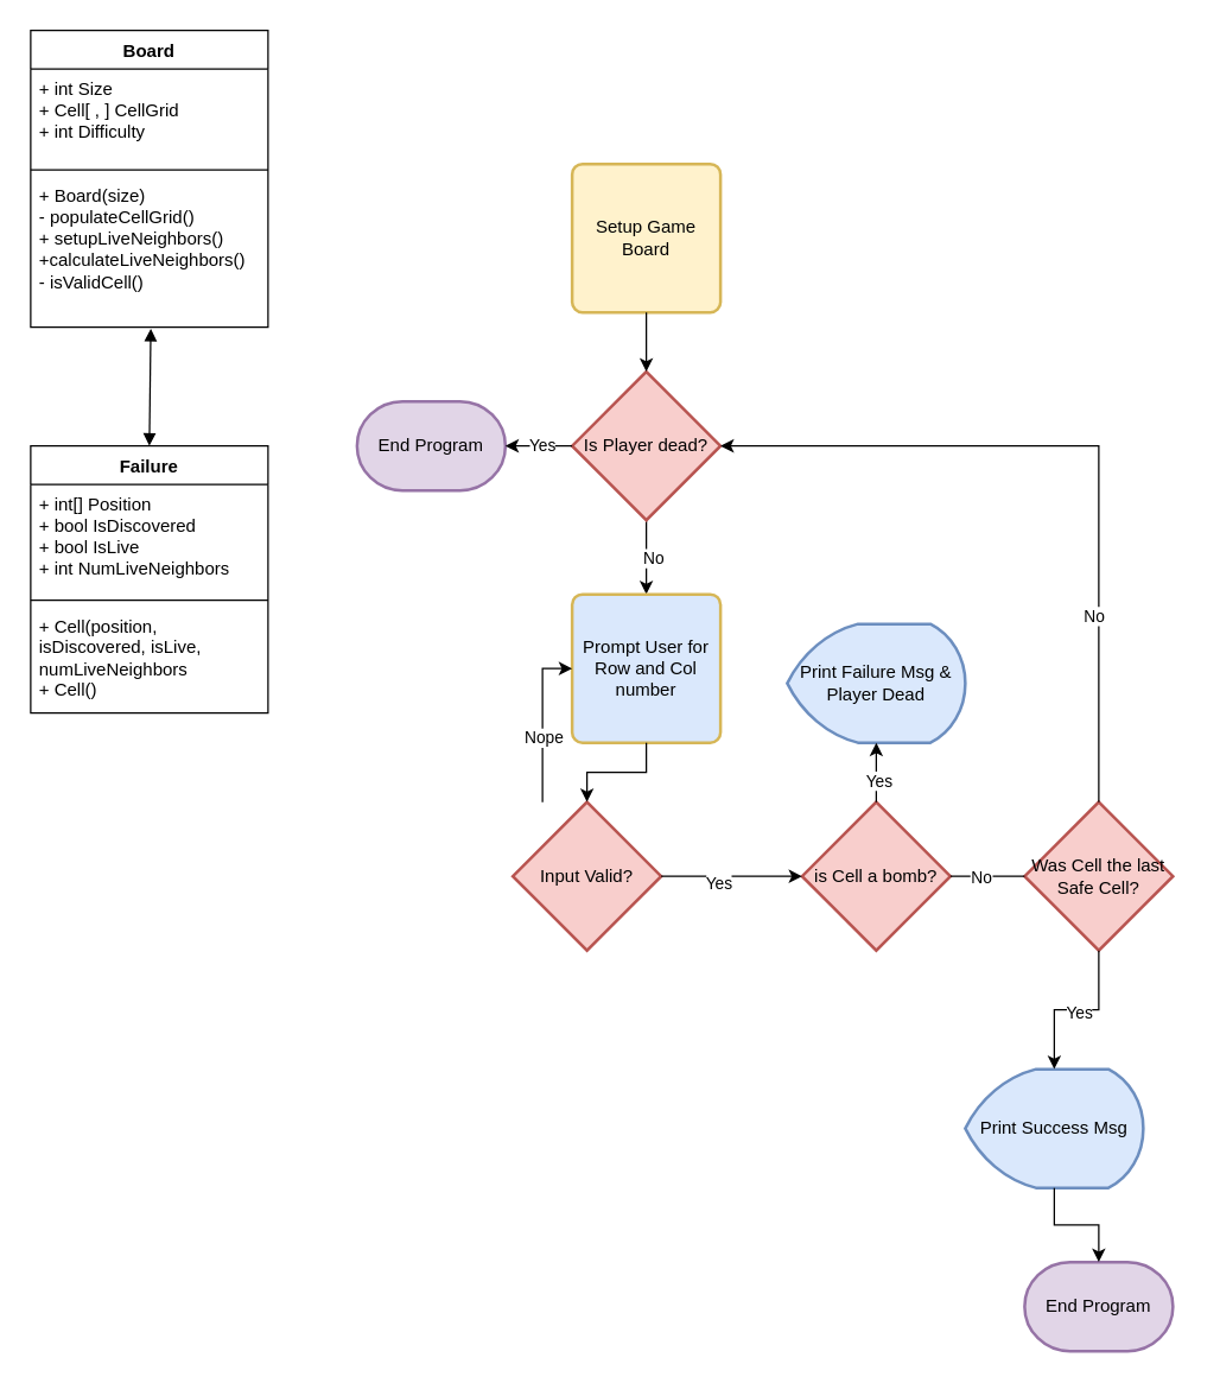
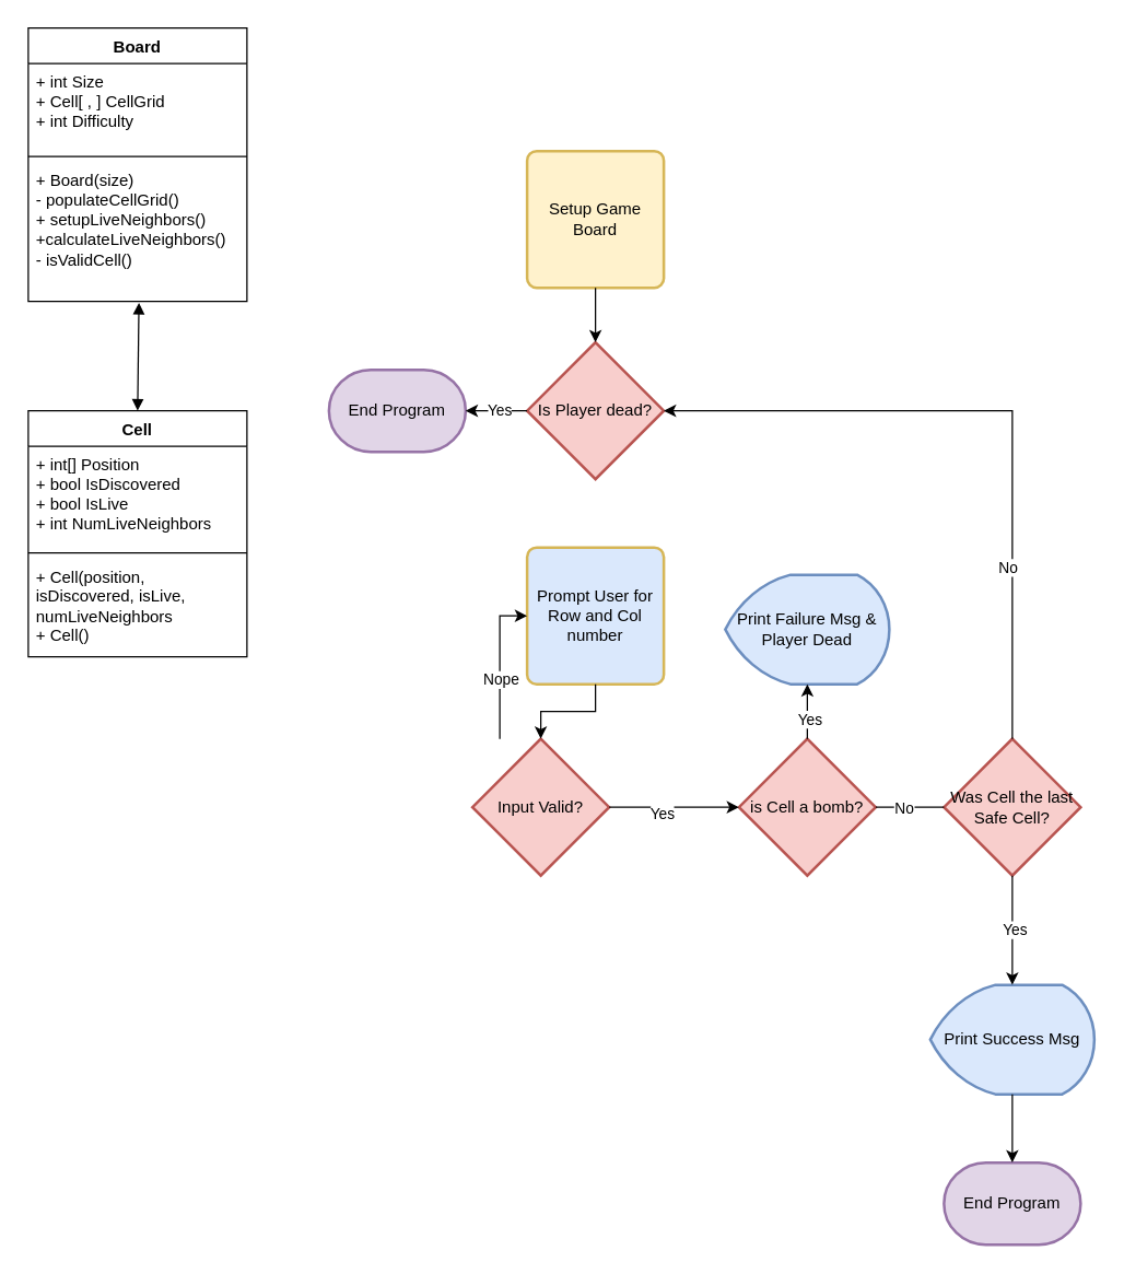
  <mxCell id="0" />
  <mxCell id="1" parent="0" />
- <mxCell id="2" value="Failure" style="swimlane;fontStyle=1;align=center;verticalAlign=top;childLayout=stackLayout;horizontal=1;startSize=26;horizontalStack=0;resizeParent=1;resizeParentMax=0;resizeLast=0;collapsible=1;marginBottom=0;whiteSpace=wrap;html=1;" parent="1" vertex="1"><mxGeometry x="20" y="300" width="160" height="180" as="geometry" /></mxCell>
+ <mxCell id="2" value="Cell" style="swimlane;fontStyle=1;align=center;verticalAlign=top;childLayout=stackLayout;horizontal=1;startSize=26;horizontalStack=0;resizeParent=1;resizeParentMax=0;resizeLast=0;collapsible=1;marginBottom=0;whiteSpace=wrap;html=1;" parent="1" vertex="1"><mxGeometry x="20" y="300" width="160" height="180" as="geometry" /></mxCell>
  <mxCell id="3" value="+ int[] Position&lt;br&gt;+ bool IsDiscovered&lt;br&gt;+ bool IsLive&lt;br&gt;+ int NumLiveNeighbors" style="text;strokeColor=none;fillColor=none;align=left;verticalAlign=top;spacingLeft=4;spacingRight=4;overflow=hidden;rotatable=0;points=[[0,0.5],[1,0.5]];portConstraint=eastwest;whiteSpace=wrap;html=1;" parent="2" vertex="1"><mxGeometry y="26" width="160" height="74" as="geometry" /></mxCell>
  <mxCell id="4" value="" style="line;strokeWidth=1;fillColor=none;align=left;verticalAlign=middle;spacingTop=-1;spacingLeft=3;spacingRight=3;rotatable=0;labelPosition=right;points=[];portConstraint=eastwest;strokeColor=inherit;" parent="2" vertex="1"><mxGeometry y="100" width="160" height="8" as="geometry" /></mxCell>
  <mxCell id="5" value="+ Cell(position, isDiscovered, isLive, numLiveNeighbors&lt;br&gt;+ Cell()" style="text;strokeColor=none;fillColor=none;align=left;verticalAlign=top;spacingLeft=4;spacingRight=4;overflow=hidden;rotatable=0;points=[[0,0.5],[1,0.5]];portConstraint=eastwest;whiteSpace=wrap;html=1;" parent="2" vertex="1"><mxGeometry y="108" width="160" height="72" as="geometry" /></mxCell>
  <mxCell id="6" value="Board" style="swimlane;fontStyle=1;align=center;verticalAlign=top;childLayout=stackLayout;horizontal=1;startSize=26;horizontalStack=0;resizeParent=1;resizeParentMax=0;resizeLast=0;collapsible=1;marginBottom=0;whiteSpace=wrap;html=1;" parent="1" vertex="1"><mxGeometry x="20" y="20" width="160" height="200" as="geometry" /></mxCell>
  <mxCell id="7" value="+ int Size&lt;br&gt;+ Cell[ , ] CellGrid&lt;br&gt;+ int Difficulty" style="text;strokeColor=none;fillColor=none;align=left;verticalAlign=top;spacingLeft=4;spacingRight=4;overflow=hidden;rotatable=0;points=[[0,0.5],[1,0.5]];portConstraint=eastwest;whiteSpace=wrap;html=1;" parent="6" vertex="1"><mxGeometry y="26" width="160" height="64" as="geometry" /></mxCell>
  <mxCell id="8" value="" style="line;strokeWidth=1;fillColor=none;align=left;verticalAlign=middle;spacingTop=-1;spacingLeft=3;spacingRight=3;rotatable=0;labelPosition=right;points=[];portConstraint=eastwest;strokeColor=inherit;" parent="6" vertex="1"><mxGeometry y="90" width="160" height="8" as="geometry" /></mxCell>
  <mxCell id="9" value="+ Board(size)&lt;br&gt;- populateCellGrid()&lt;br&gt;+ setupLiveNeighbors()&lt;br&gt;+calculateLiveNeighbors()&lt;br&gt;- isValidCell()" style="text;strokeColor=none;fillColor=none;align=left;verticalAlign=top;spacingLeft=4;spacingRight=4;overflow=hidden;rotatable=0;points=[[0,0.5],[1,0.5]];portConstraint=eastwest;whiteSpace=wrap;html=1;" parent="6" vertex="1"><mxGeometry y="98" width="160" height="102" as="geometry" /></mxCell>
  <mxCell id="10" value="" style="endArrow=block;startArrow=block;endFill=1;startFill=1;html=1;rounded=0;entryX=0.5;entryY=0;entryDx=0;entryDy=0;exitX=0.506;exitY=1.01;exitDx=0;exitDy=0;exitPerimeter=0;" parent="1" source="9" target="2" edge="1"><mxGeometry width="160" relative="1" as="geometry"><mxPoint x="-70" y="240" as="sourcePoint" /><mxPoint x="90" y="240" as="targetPoint" /></mxGeometry></mxCell>
  <mxCell id="11" value="Setup Game Board" style="rounded=1;whiteSpace=wrap;html=1;absoluteArcSize=1;arcSize=14;strokeWidth=2;fillColor=#fff2cc;strokeColor=#d6b656;" vertex="1" parent="1"><mxGeometry x="385" y="110" width="100" height="100" as="geometry" /></mxCell>
- <mxCell id="12" style="edgeStyle=orthogonalEdgeStyle;rounded=0;orthogonalLoop=1;jettySize=auto;html=1;entryX=0.5;entryY=0;entryDx=0;entryDy=0;" edge="1" parent="1" source="14" target="16"><mxGeometry relative="1" as="geometry" /></mxCell>
- <mxCell id="13" value="No" style="edgeLabel;html=1;align=center;verticalAlign=middle;resizable=0;points=[];" vertex="1" connectable="0" parent="12"><mxGeometry y="4" relative="1" as="geometry"><mxPoint as="offset" /></mxGeometry></mxCell>
  <mxCell id="14" value="Is Player dead?" style="strokeWidth=2;html=1;shape=mxgraph.flowchart.decision;whiteSpace=wrap;fillColor=#f8cecc;strokeColor=#b85450;" vertex="1" parent="1"><mxGeometry x="385" y="250" width="100" height="100" as="geometry" /></mxCell>
  <mxCell id="15" style="edgeStyle=orthogonalEdgeStyle;rounded=0;orthogonalLoop=1;jettySize=auto;html=1;entryX=0.5;entryY=0;entryDx=0;entryDy=0;entryPerimeter=0;" edge="1" parent="1" source="11" target="14"><mxGeometry relative="1" as="geometry" /></mxCell>
  <mxCell id="16" value="Prompt User for Row and Col number" style="rounded=1;whiteSpace=wrap;html=1;absoluteArcSize=1;arcSize=14;strokeWidth=2;fillColor=#dae8fc;strokeColor=#d6b656;" vertex="1" parent="1"><mxGeometry x="385" y="400" width="100" height="100" as="geometry" /></mxCell>
  <mxCell id="17" style="edgeStyle=orthogonalEdgeStyle;rounded=0;orthogonalLoop=1;jettySize=auto;html=1;entryX=0;entryY=0.5;entryDx=0;entryDy=0;" edge="1" parent="1" source="19" target="16"><mxGeometry relative="1" as="geometry"><Array as="points"><mxPoint x="365" y="590" /><mxPoint x="365" y="450" /></Array></mxGeometry></mxCell>
  <mxCell id="18" value="Nope" style="edgeLabel;html=1;align=center;verticalAlign=middle;resizable=0;points=[];" vertex="1" connectable="0" parent="17"><mxGeometry x="-0.2" relative="1" as="geometry"><mxPoint as="offset" /></mxGeometry></mxCell>
  <mxCell id="19" value="Input Valid?" style="strokeWidth=2;html=1;shape=mxgraph.flowchart.decision;whiteSpace=wrap;fillColor=#f8cecc;strokeColor=#b85450;" vertex="1" parent="1"><mxGeometry x="345" y="540" width="100" height="100" as="geometry" /></mxCell>
  <mxCell id="20" style="edgeStyle=orthogonalEdgeStyle;rounded=0;orthogonalLoop=1;jettySize=auto;html=1;entryX=0.5;entryY=0;entryDx=0;entryDy=0;entryPerimeter=0;" edge="1" parent="1" source="16" target="19"><mxGeometry relative="1" as="geometry" /></mxCell>
  <mxCell id="21" value="End Program" style="strokeWidth=2;html=1;shape=mxgraph.flowchart.terminator;whiteSpace=wrap;fillColor=#e1d5e7;strokeColor=#9673a6;" vertex="1" parent="1"><mxGeometry x="240" y="270" width="100" height="60" as="geometry" /></mxCell>
  <mxCell id="22" style="edgeStyle=orthogonalEdgeStyle;rounded=0;orthogonalLoop=1;jettySize=auto;html=1;entryX=1;entryY=0.5;entryDx=0;entryDy=0;entryPerimeter=0;" edge="1" parent="1" source="14" target="21"><mxGeometry relative="1" as="geometry" /></mxCell>
  <mxCell id="23" value="Yes" style="edgeLabel;html=1;align=center;verticalAlign=middle;resizable=0;points=[];" vertex="1" connectable="0" parent="22"><mxGeometry x="-0.067" y="-1" relative="1" as="geometry"><mxPoint as="offset" /></mxGeometry></mxCell>
  <mxCell id="24" value="is Cell a bomb?" style="strokeWidth=2;html=1;shape=mxgraph.flowchart.decision;whiteSpace=wrap;fillColor=#f8cecc;strokeColor=#b85450;" vertex="1" parent="1"><mxGeometry x="540" y="540" width="100" height="100" as="geometry" /></mxCell>
  <mxCell id="25" style="edgeStyle=orthogonalEdgeStyle;rounded=0;orthogonalLoop=1;jettySize=auto;html=1;entryX=0;entryY=0.5;entryDx=0;entryDy=0;entryPerimeter=0;" edge="1" parent="1" source="19" target="24"><mxGeometry relative="1" as="geometry" /></mxCell>
  <mxCell id="26" value="Yes" style="edgeLabel;html=1;align=center;verticalAlign=middle;resizable=0;points=[];" vertex="1" connectable="0" parent="25"><mxGeometry x="-0.2" y="-4" relative="1" as="geometry"><mxPoint as="offset" /></mxGeometry></mxCell>
  <mxCell id="27" value="Print Failure Msg &amp;amp; Player Dead" style="strokeWidth=2;html=1;shape=mxgraph.flowchart.display;whiteSpace=wrap;fillColor=#dae8fc;strokeColor=#6c8ebf;" vertex="1" parent="1"><mxGeometry x="530" y="420" width="120" height="80" as="geometry" /></mxCell>
  <mxCell id="28" style="edgeStyle=orthogonalEdgeStyle;rounded=0;orthogonalLoop=1;jettySize=auto;html=1;entryX=0.5;entryY=1;entryDx=0;entryDy=0;entryPerimeter=0;" edge="1" parent="1" source="24" target="27"><mxGeometry relative="1" as="geometry" /></mxCell>
  <mxCell id="29" value="Yes" style="edgeLabel;html=1;align=center;verticalAlign=middle;resizable=0;points=[];" vertex="1" connectable="0" parent="28"><mxGeometry x="-0.25" y="-1" relative="1" as="geometry"><mxPoint as="offset" /></mxGeometry></mxCell>
  <mxCell id="30" value="Was Cell the last Safe Cell?" style="strokeWidth=2;html=1;shape=mxgraph.flowchart.decision;whiteSpace=wrap;fontSize=12;fillColor=#f8cecc;strokeColor=#b85450;" vertex="1" parent="1"><mxGeometry x="690" y="540" width="100" height="100" as="geometry" /></mxCell>
  <mxCell id="31" style="edgeStyle=orthogonalEdgeStyle;rounded=0;orthogonalLoop=1;jettySize=auto;html=1;entryX=0;entryY=0.5;entryDx=0;entryDy=0;entryPerimeter=0;endArrow=none;" edge="1" parent="1" source="24" target="30"><mxGeometry relative="1" as="geometry" /></mxCell>
  <mxCell id="32" value="No" style="edgeLabel;html=1;align=center;verticalAlign=middle;resizable=0;points=[];" vertex="1" connectable="0" parent="31"><mxGeometry x="-0.2" relative="1" as="geometry"><mxPoint as="offset" /></mxGeometry></mxCell>
- <mxCell id="33" value="Print Success Msg" style="strokeWidth=2;html=1;shape=mxgraph.flowchart.display;whiteSpace=wrap;fillColor=#dae8fc;strokeColor=#6c8ebf;" vertex="1" parent="1"><mxGeometry x="650" y="720" width="120" height="80" as="geometry" /></mxCell>
+ <mxCell id="33" value="Print Success Msg" style="strokeWidth=2;html=1;shape=mxgraph.flowchart.display;whiteSpace=wrap;fillColor=#dae8fc;strokeColor=#6c8ebf;" vertex="1" parent="1"><mxGeometry x="680" y="720" width="120" height="80" as="geometry" /></mxCell>
  <mxCell id="34" value="End Program" style="strokeWidth=2;html=1;shape=mxgraph.flowchart.terminator;whiteSpace=wrap;fillColor=#e1d5e7;strokeColor=#9673a6;" vertex="1" parent="1"><mxGeometry x="690" y="850" width="100" height="60" as="geometry" /></mxCell>
  <mxCell id="35" style="edgeStyle=orthogonalEdgeStyle;rounded=0;orthogonalLoop=1;jettySize=auto;html=1;entryX=1;entryY=0.5;entryDx=0;entryDy=0;entryPerimeter=0;" edge="1" parent="1" source="30" target="14"><mxGeometry relative="1" as="geometry"><Array as="points"><mxPoint x="740" y="300" /></Array></mxGeometry></mxCell>
  <mxCell id="36" value="No" style="edgeLabel;html=1;align=center;verticalAlign=middle;resizable=0;points=[];" vertex="1" connectable="0" parent="35"><mxGeometry x="-0.491" y="4" relative="1" as="geometry"><mxPoint as="offset" /></mxGeometry></mxCell>
  <mxCell id="37" style="edgeStyle=orthogonalEdgeStyle;rounded=0;orthogonalLoop=1;jettySize=auto;html=1;entryX=0.5;entryY=0;entryDx=0;entryDy=0;entryPerimeter=0;" edge="1" parent="1" source="30" target="33"><mxGeometry relative="1" as="geometry" /></mxCell>
  <mxCell id="38" value="Yes" style="edgeLabel;html=1;align=center;verticalAlign=middle;resizable=0;points=[];" vertex="1" connectable="0" parent="37"><mxGeometry x="-0.025" y="1" relative="1" as="geometry"><mxPoint as="offset" /></mxGeometry></mxCell>
  <mxCell id="39" style="edgeStyle=orthogonalEdgeStyle;rounded=0;orthogonalLoop=1;jettySize=auto;html=1;exitX=0.5;exitY=1;exitDx=0;exitDy=0;exitPerimeter=0;entryX=0.5;entryY=0;entryDx=0;entryDy=0;entryPerimeter=0;" edge="1" parent="1" source="33" target="34"><mxGeometry relative="1" as="geometry" /></mxCell>
